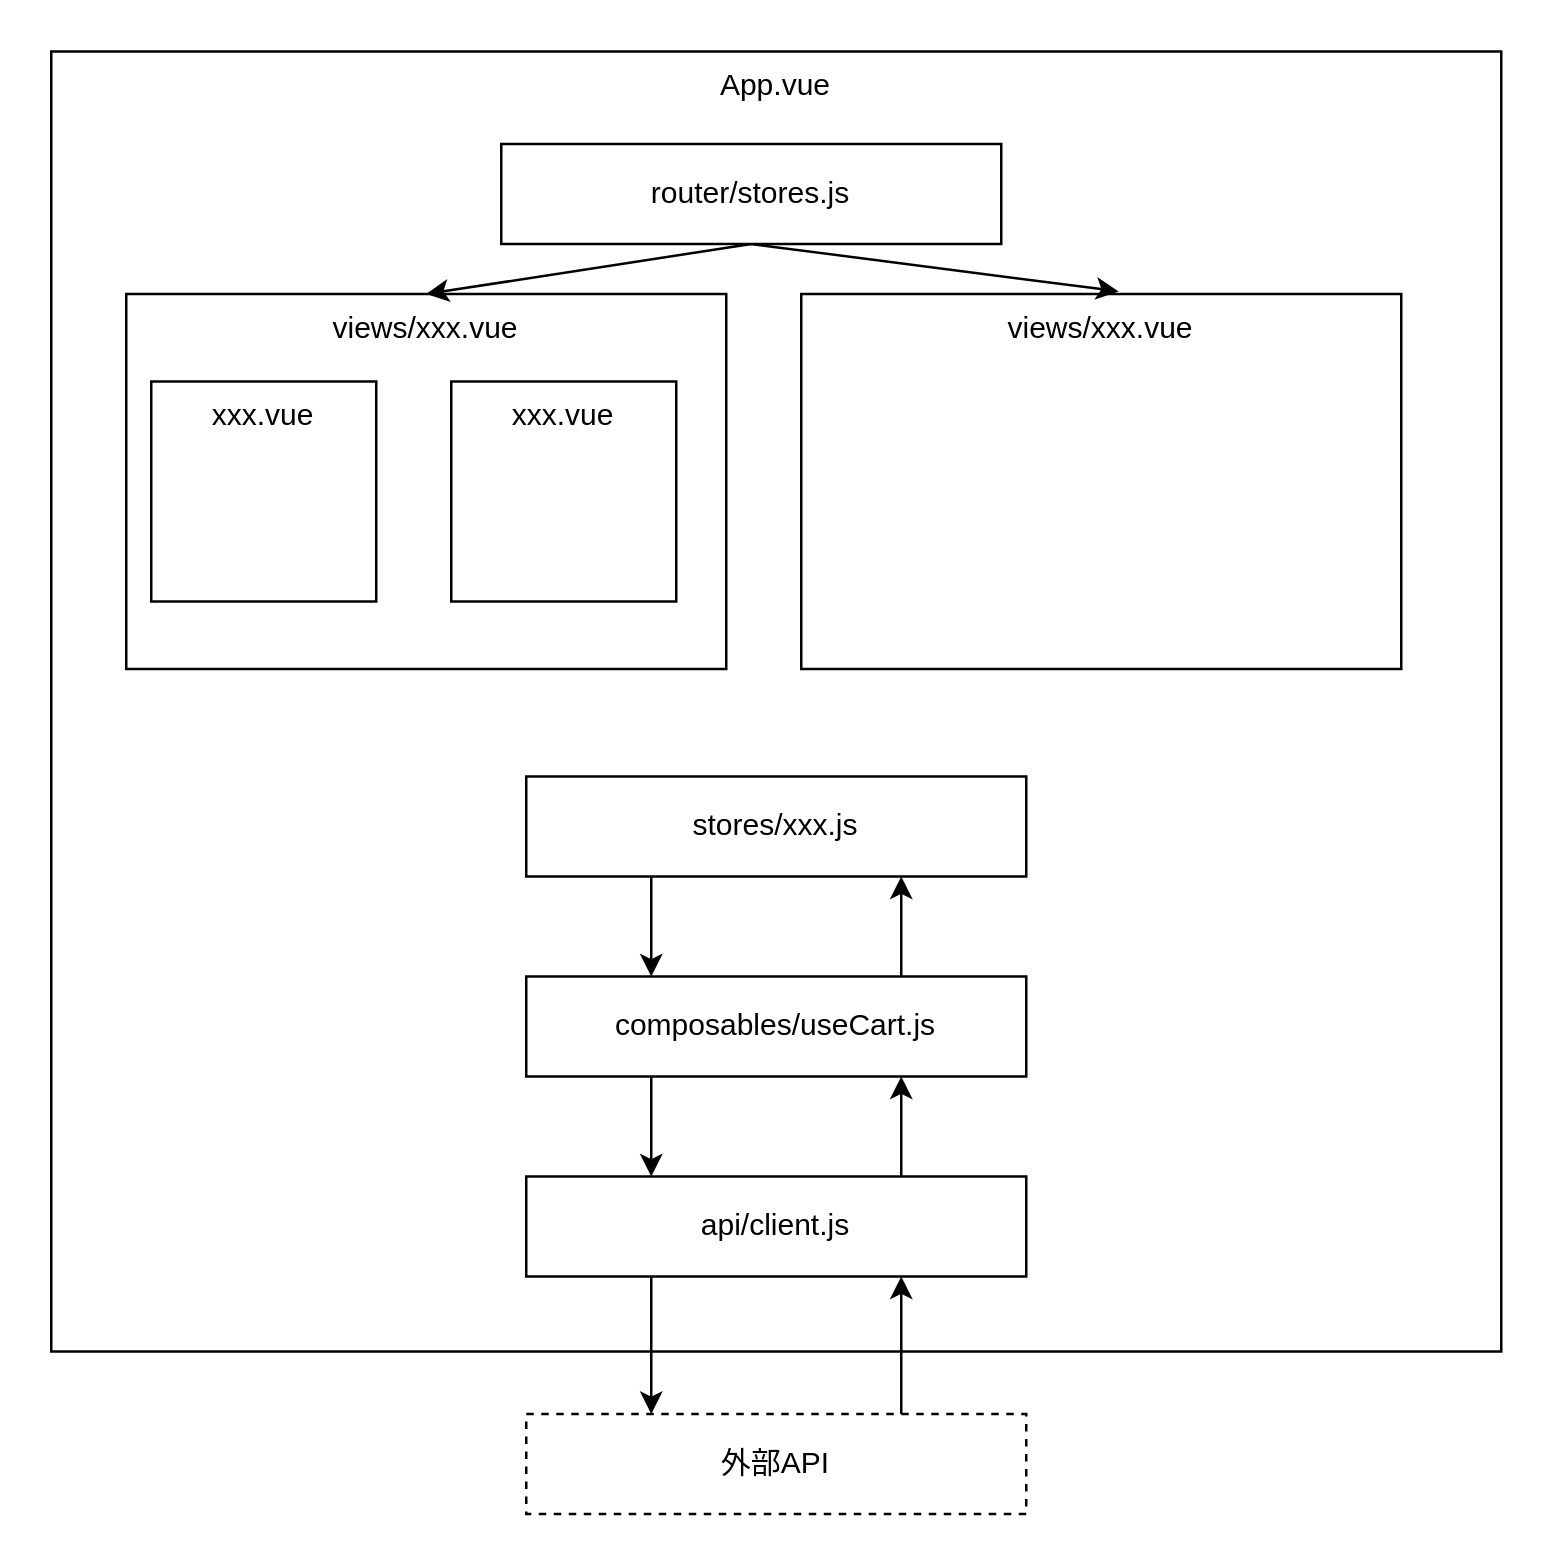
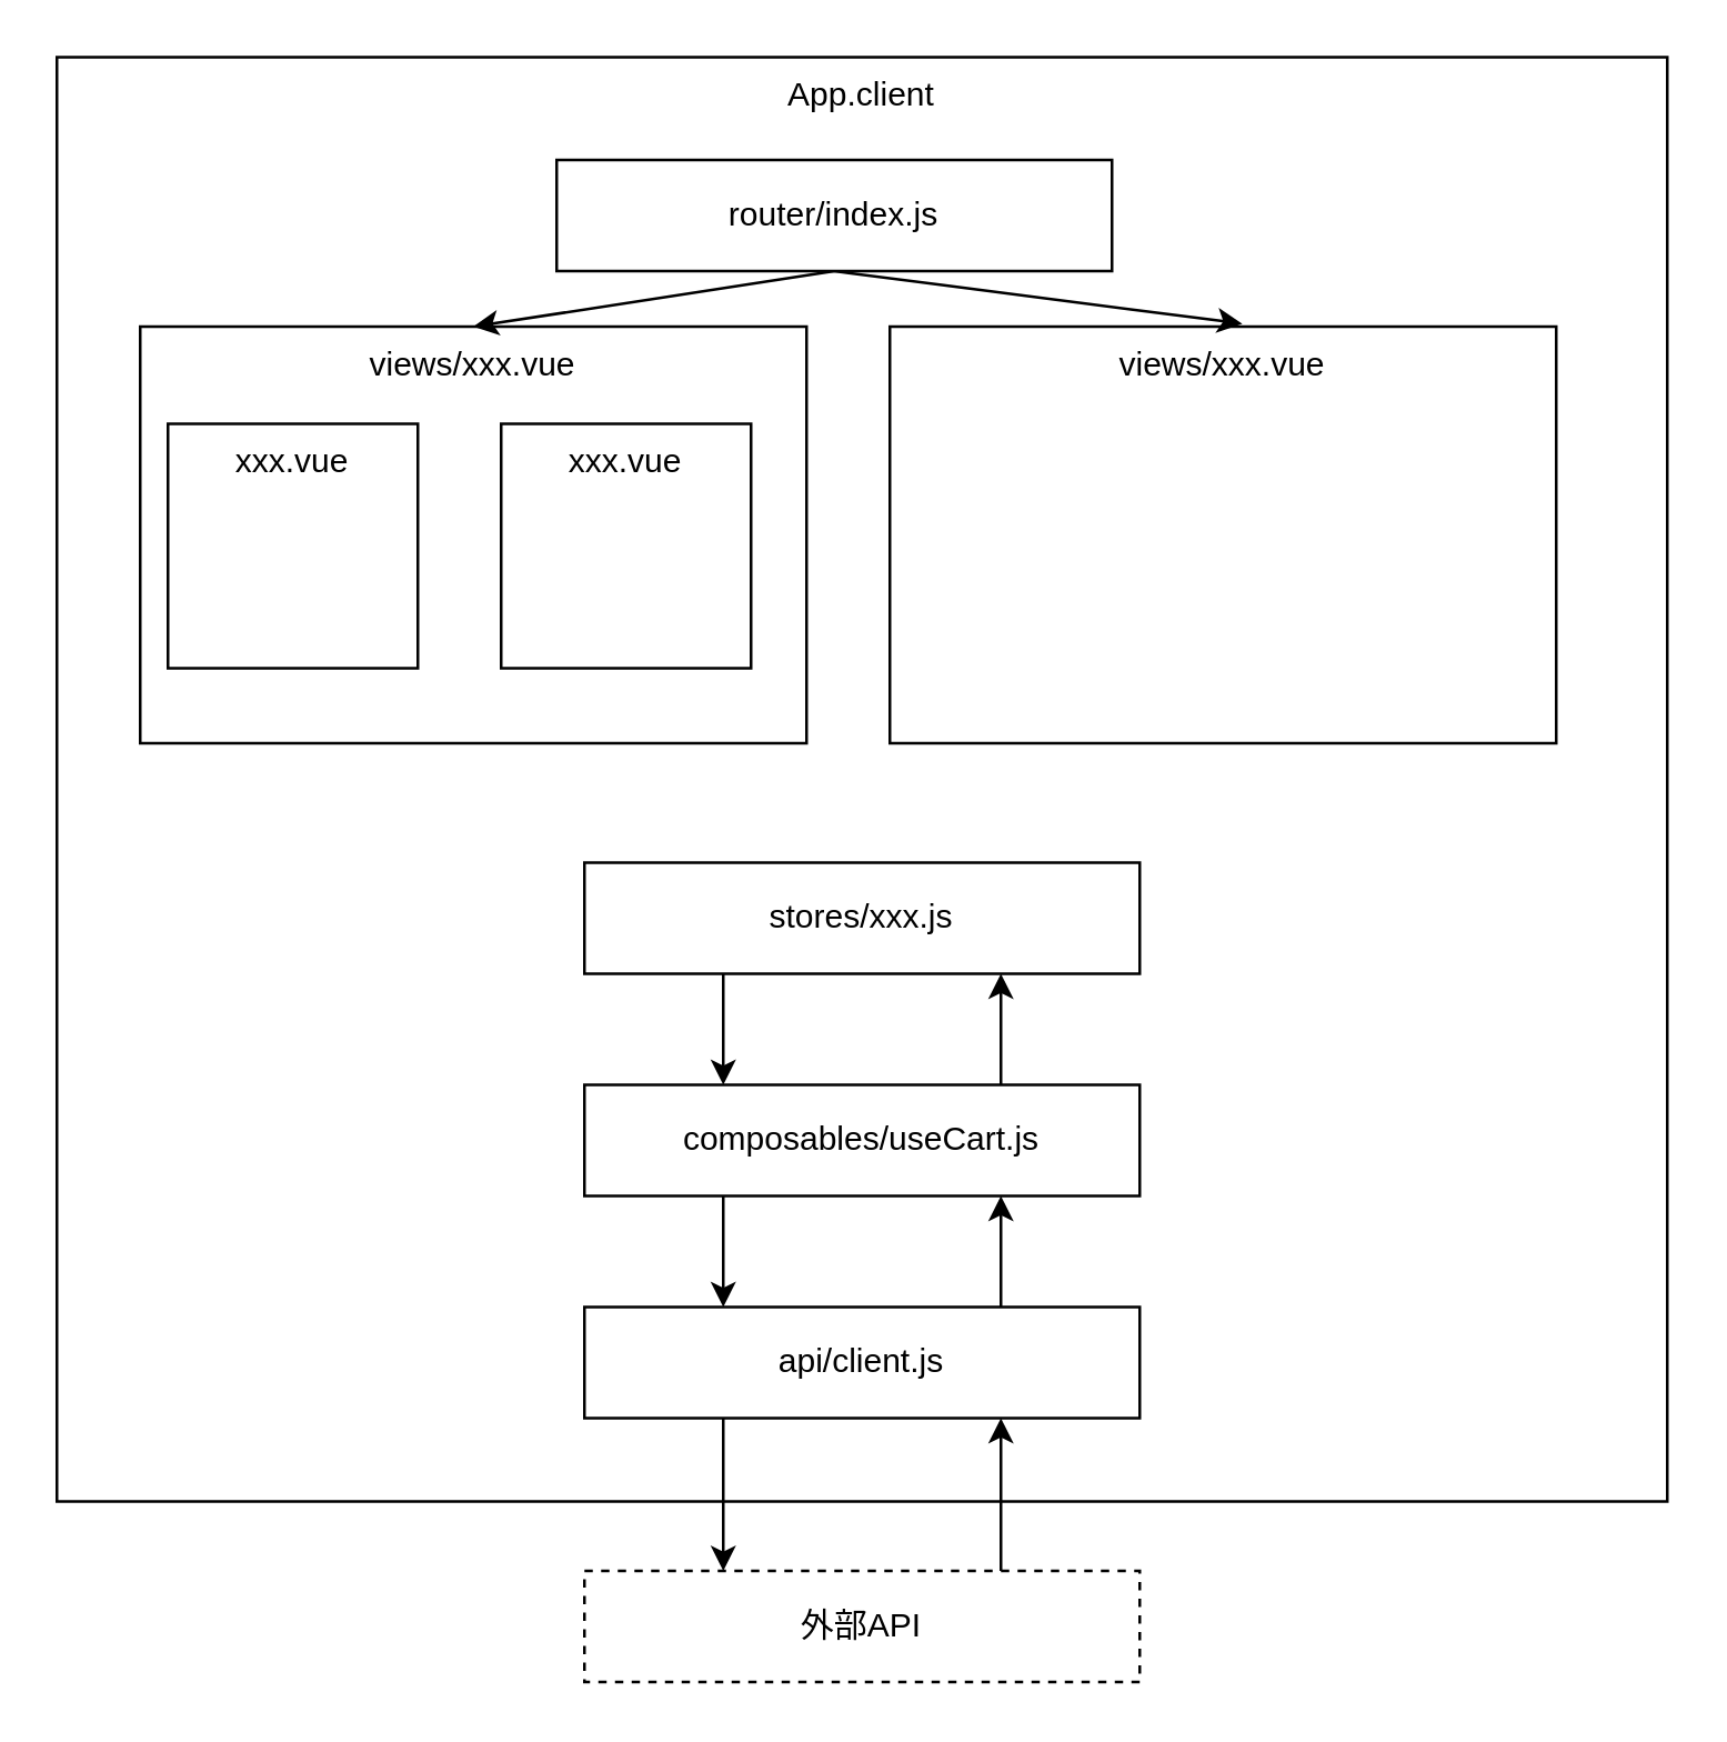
  <mxCell id="0" />
  <mxCell id="1" parent="0" />
- <mxCell id="2" value="App.vue" style="whiteSpace=wrap;html=1;verticalAlign=top;" vertex="1" parent="1"><mxGeometry x="20" y="20" width="580" height="520" as="geometry" /></mxCell>
+ <mxCell id="2" value="App.client" style="whiteSpace=wrap;html=1;verticalAlign=top;" vertex="1" parent="1"><mxGeometry x="20" y="20" width="580" height="520" as="geometry" /></mxCell>
  <mxCell id="3" value="views/xxx.vue" style="whiteSpace=wrap;html=1;verticalAlign=top;" vertex="1" parent="1"><mxGeometry x="320" y="117" width="240" height="150" as="geometry" /></mxCell>
  <mxCell id="4" value="views/xxx.vue" style="whiteSpace=wrap;html=1;verticalAlign=top;" vertex="1" parent="1"><mxGeometry x="50" y="117" width="240" height="150" as="geometry" /></mxCell>
  <mxCell id="5" style="edgeStyle=none;html=1;exitX=0.25;exitY=1;exitDx=0;exitDy=0;entryX=0.25;entryY=0;entryDx=0;entryDy=0;" edge="1" parent="1" source="7" target="12"><mxGeometry relative="1" as="geometry" /></mxCell>
  <mxCell id="6" style="edgeStyle=none;html=1;exitX=0.75;exitY=0;exitDx=0;exitDy=0;entryX=0.75;entryY=1;entryDx=0;entryDy=0;" edge="1" parent="1" source="7" target="10"><mxGeometry relative="1" as="geometry" /></mxCell>
  <mxCell id="7" value="api/client.js" style="whiteSpace=wrap;html=1;" vertex="1" parent="1"><mxGeometry x="210" y="470" width="200" height="40" as="geometry" /></mxCell>
  <mxCell id="8" style="edgeStyle=none;html=1;exitX=0.25;exitY=1;exitDx=0;exitDy=0;entryX=0.25;entryY=0;entryDx=0;entryDy=0;" edge="1" parent="1" source="10" target="7"><mxGeometry relative="1" as="geometry" /></mxCell>
  <mxCell id="9" style="edgeStyle=none;html=1;exitX=0.75;exitY=0;exitDx=0;exitDy=0;entryX=0.75;entryY=1;entryDx=0;entryDy=0;" edge="1" parent="1" source="10" target="14"><mxGeometry relative="1" as="geometry" /></mxCell>
  <mxCell id="10" value="composables/useCart.js" style="whiteSpace=wrap;html=1;" vertex="1" parent="1"><mxGeometry x="210" y="390" width="200" height="40" as="geometry" /></mxCell>
  <mxCell id="11" style="edgeStyle=none;html=1;exitX=0.75;exitY=0;exitDx=0;exitDy=0;entryX=0.75;entryY=1;entryDx=0;entryDy=0;" edge="1" parent="1" source="12" target="7"><mxGeometry relative="1" as="geometry" /></mxCell>
  <mxCell id="12" value="外部API" style="whiteSpace=wrap;html=1;dashed=1;" vertex="1" parent="1"><mxGeometry x="210" y="565" width="200" height="40" as="geometry" /></mxCell>
  <mxCell id="13" style="edgeStyle=none;html=1;exitX=0.25;exitY=1;exitDx=0;exitDy=0;entryX=0.25;entryY=0;entryDx=0;entryDy=0;" edge="1" parent="1" source="14" target="10"><mxGeometry relative="1" as="geometry" /></mxCell>
  <mxCell id="14" value="stores/xxx.js" style="whiteSpace=wrap;html=1;" vertex="1" parent="1"><mxGeometry x="210" y="310" width="200" height="40" as="geometry" /></mxCell>
  <mxCell id="15" value="xxx.vue" style="whiteSpace=wrap;html=1;verticalAlign=top;" vertex="1" parent="1"><mxGeometry x="60" y="152" width="90" height="88" as="geometry" /></mxCell>
  <mxCell id="16" style="edgeStyle=none;html=1;exitX=0.5;exitY=1;exitDx=0;exitDy=0;entryX=0.5;entryY=0;entryDx=0;entryDy=0;" edge="1" parent="1" source="18" target="4"><mxGeometry relative="1" as="geometry" /></mxCell>
  <mxCell id="17" style="edgeStyle=none;html=1;exitX=0.5;exitY=1;exitDx=0;exitDy=0;entryX=0.529;entryY=-0.007;entryDx=0;entryDy=0;entryPerimeter=0;" edge="1" parent="1" source="18" target="3"><mxGeometry relative="1" as="geometry" /></mxCell>
- <mxCell id="18" value="router/stores.js" style="whiteSpace=wrap;html=1;" vertex="1" parent="1"><mxGeometry x="200" y="57" width="200" height="40" as="geometry" /></mxCell>
+ <mxCell id="18" value="router/index.js" style="whiteSpace=wrap;html=1;" vertex="1" parent="1"><mxGeometry x="200" y="57" width="200" height="40" as="geometry" /></mxCell>
  <mxCell id="19" value="xxx.vue" style="whiteSpace=wrap;html=1;verticalAlign=top;" vertex="1" parent="1"><mxGeometry x="180" y="152" width="90" height="88" as="geometry" /></mxCell>
